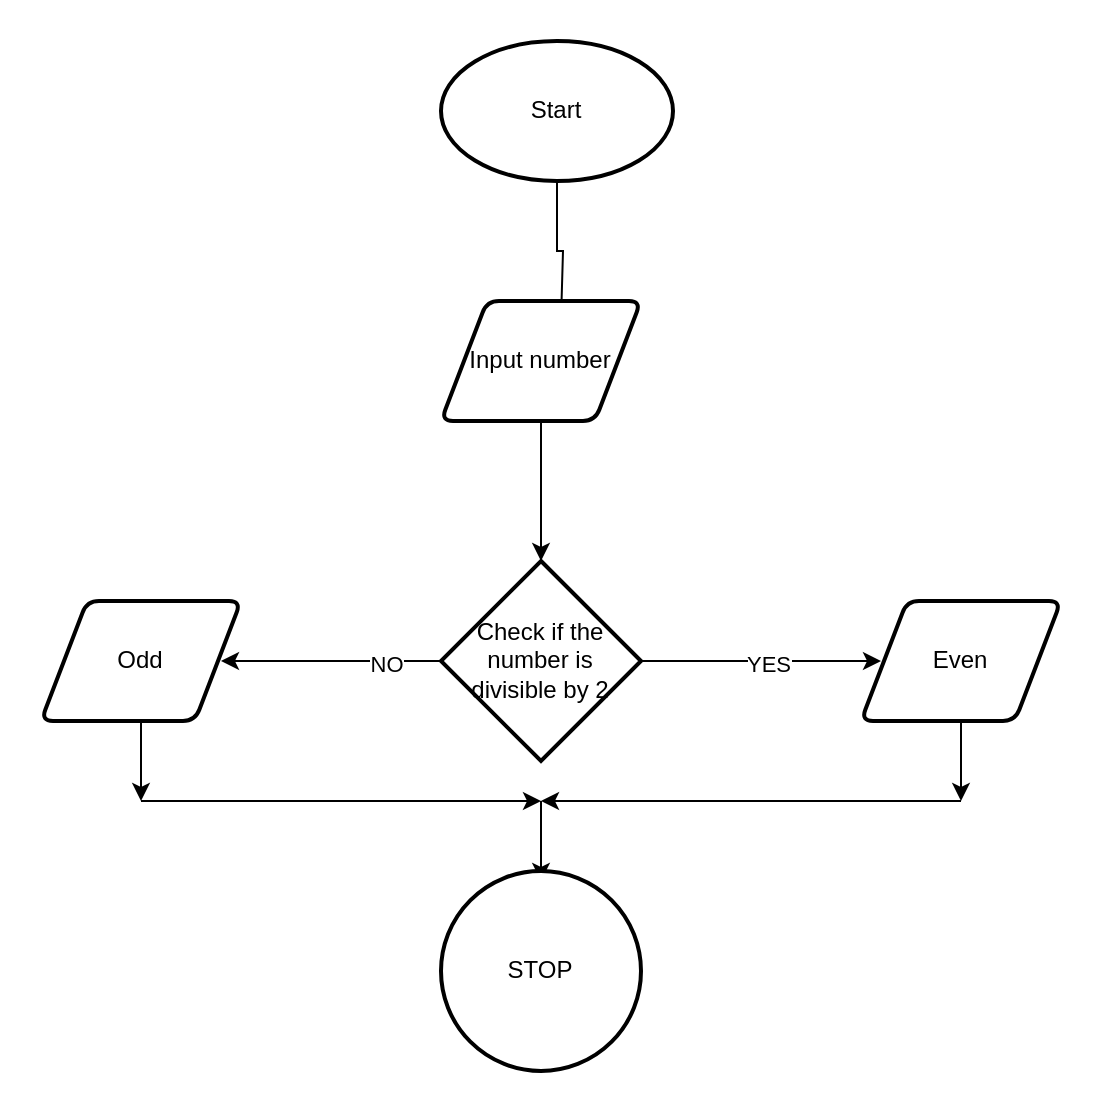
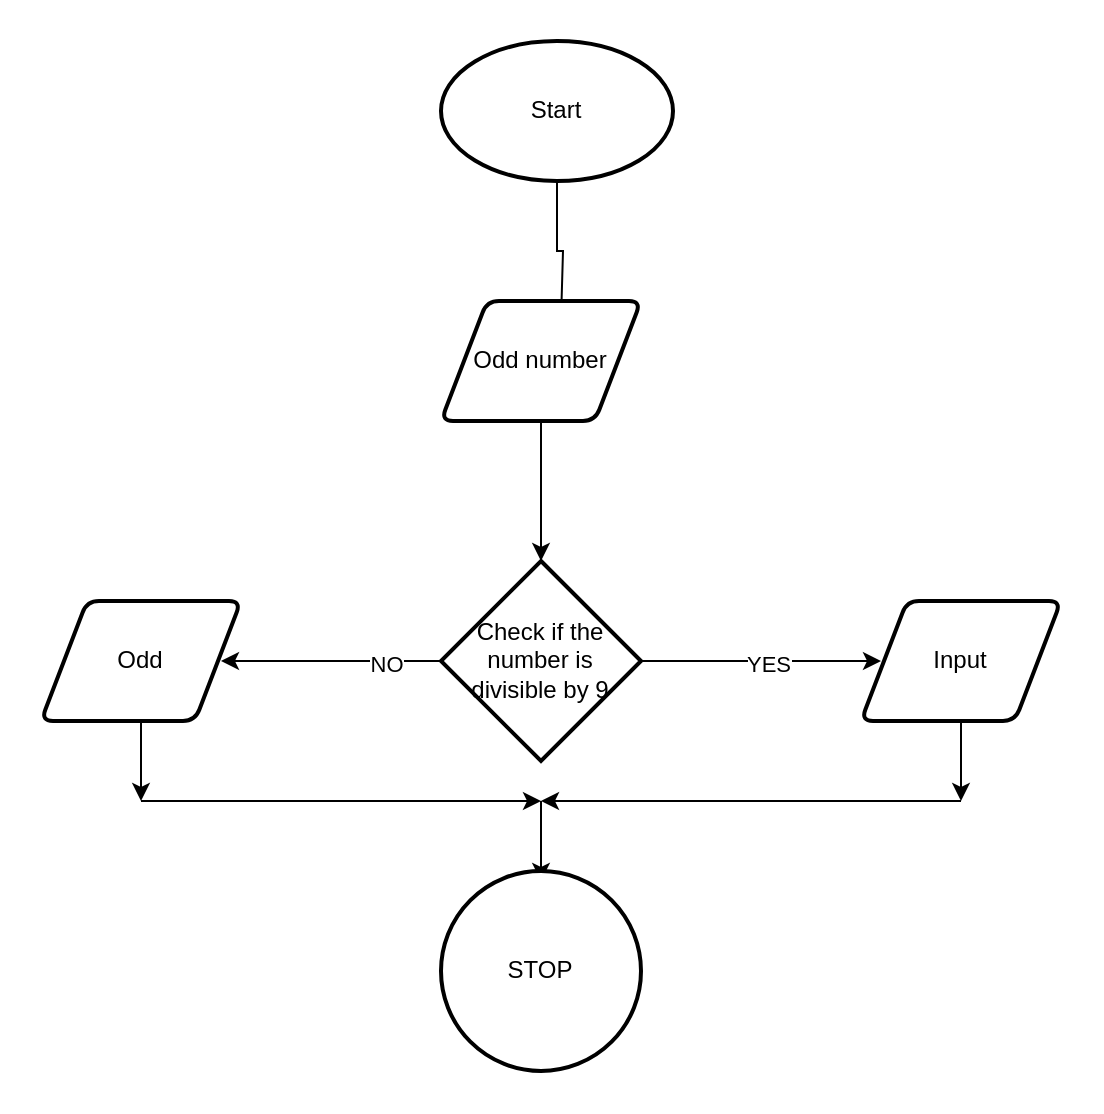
  <mxCell id="0" />
  <mxCell id="1" parent="0" />
  <mxCell id="2" style="edgeStyle=orthogonalEdgeStyle;rounded=0;orthogonalLoop=1;jettySize=auto;html=1;" edge="1" parent="1" source="3"><mxGeometry relative="1" as="geometry"><mxPoint x="280" y="160" as="targetPoint" /><Array as="points"><mxPoint x="278" y="125" /><mxPoint x="281" y="125" /></Array></mxGeometry></mxCell>
  <mxCell id="3" value="Start" style="strokeWidth=2;html=1;shape=mxgraph.flowchart.start_1;whiteSpace=wrap;rotation=0;" vertex="1" parent="1"><mxGeometry x="220" y="20" width="116" height="70" as="geometry" /></mxCell>
  <mxCell id="4" style="edgeStyle=orthogonalEdgeStyle;rounded=0;orthogonalLoop=1;jettySize=auto;html=1;" edge="1" parent="1" source="5"><mxGeometry relative="1" as="geometry"><mxPoint x="270" y="280" as="targetPoint" /></mxGeometry></mxCell>
- <mxCell id="5" value="Input number" style="shape=parallelogram;html=1;strokeWidth=2;perimeter=parallelogramPerimeter;whiteSpace=wrap;rounded=1;arcSize=12;size=0.23;" vertex="1" parent="1"><mxGeometry x="220" y="150" width="100" height="60" as="geometry" /></mxCell>
+ <mxCell id="5" value="Odd number" style="shape=parallelogram;html=1;strokeWidth=2;perimeter=parallelogramPerimeter;whiteSpace=wrap;rounded=1;arcSize=12;size=0.23;" vertex="1" parent="1"><mxGeometry x="220" y="150" width="100" height="60" as="geometry" /></mxCell>
  <mxCell id="6" style="edgeStyle=orthogonalEdgeStyle;rounded=0;orthogonalLoop=1;jettySize=auto;html=1;" edge="1" parent="1" source="10"><mxGeometry relative="1" as="geometry"><mxPoint x="440" y="330" as="targetPoint" /></mxGeometry></mxCell>
  <mxCell id="7" value="YES" style="edgeLabel;html=1;align=center;verticalAlign=middle;resizable=0;points=[];" vertex="1" connectable="0" parent="6"><mxGeometry x="0.06" y="-1" relative="1" as="geometry"><mxPoint as="offset" /></mxGeometry></mxCell>
  <mxCell id="8" style="edgeStyle=orthogonalEdgeStyle;rounded=0;orthogonalLoop=1;jettySize=auto;html=1;" edge="1" parent="1" source="10"><mxGeometry relative="1" as="geometry"><mxPoint x="110" y="330" as="targetPoint" /></mxGeometry></mxCell>
  <mxCell id="9" value="NO" style="edgeLabel;html=1;align=center;verticalAlign=middle;resizable=0;points=[];" vertex="1" connectable="0" parent="8"><mxGeometry x="-0.482" y="1" relative="1" as="geometry"><mxPoint x="1" as="offset" /></mxGeometry></mxCell>
- <mxCell id="10" value="Check if the number is divisible by 2" style="strokeWidth=2;html=1;shape=mxgraph.flowchart.decision;whiteSpace=wrap;" vertex="1" parent="1"><mxGeometry x="220" y="280" width="100" height="100" as="geometry" /></mxCell>
+ <mxCell id="10" value="Check if the number is divisible by 9" style="strokeWidth=2;html=1;shape=mxgraph.flowchart.decision;whiteSpace=wrap;" vertex="1" parent="1"><mxGeometry x="220" y="280" width="100" height="100" as="geometry" /></mxCell>
  <mxCell id="11" style="edgeStyle=orthogonalEdgeStyle;rounded=0;orthogonalLoop=1;jettySize=auto;html=1;" edge="1" parent="1" source="12"><mxGeometry relative="1" as="geometry"><mxPoint x="70" y="400" as="targetPoint" /></mxGeometry></mxCell>
  <mxCell id="12" value="Odd" style="shape=parallelogram;html=1;strokeWidth=2;perimeter=parallelogramPerimeter;whiteSpace=wrap;rounded=1;arcSize=12;size=0.23;" vertex="1" parent="1"><mxGeometry x="20" y="300" width="100" height="60" as="geometry" /></mxCell>
  <mxCell id="13" style="edgeStyle=orthogonalEdgeStyle;rounded=0;orthogonalLoop=1;jettySize=auto;html=1;" edge="1" parent="1" source="14"><mxGeometry relative="1" as="geometry"><mxPoint x="480" y="400" as="targetPoint" /></mxGeometry></mxCell>
- <mxCell id="14" value="Even" style="shape=parallelogram;html=1;strokeWidth=2;perimeter=parallelogramPerimeter;whiteSpace=wrap;rounded=1;arcSize=12;size=0.23;" vertex="1" parent="1"><mxGeometry x="430" y="300" width="100" height="60" as="geometry" /></mxCell>
+ <mxCell id="14" value="Input" style="shape=parallelogram;html=1;strokeWidth=2;perimeter=parallelogramPerimeter;whiteSpace=wrap;rounded=1;arcSize=12;size=0.23;" vertex="1" parent="1"><mxGeometry x="430" y="300" width="100" height="60" as="geometry" /></mxCell>
  <mxCell id="15" value="" style="endArrow=classic;html=1;rounded=0;" edge="1" parent="1"><mxGeometry width="50" height="50" relative="1" as="geometry"><mxPoint x="70" y="400" as="sourcePoint" /><mxPoint x="270" y="400" as="targetPoint" /></mxGeometry></mxCell>
  <mxCell id="16" value="" style="endArrow=classic;html=1;rounded=0;" edge="1" parent="1"><mxGeometry width="50" height="50" relative="1" as="geometry"><mxPoint x="480" y="400" as="sourcePoint" /><mxPoint x="270" y="400" as="targetPoint" /></mxGeometry></mxCell>
  <mxCell id="17" value="" style="endArrow=classic;html=1;rounded=0;" edge="1" parent="1"><mxGeometry width="50" height="50" relative="1" as="geometry"><mxPoint x="270" y="400" as="sourcePoint" /><mxPoint x="270" y="440" as="targetPoint" /></mxGeometry></mxCell>
  <mxCell id="18" value="STOP" style="strokeWidth=2;html=1;shape=mxgraph.flowchart.start_2;whiteSpace=wrap;" vertex="1" parent="1"><mxGeometry x="220" y="435" width="100" height="100" as="geometry" /></mxCell>
